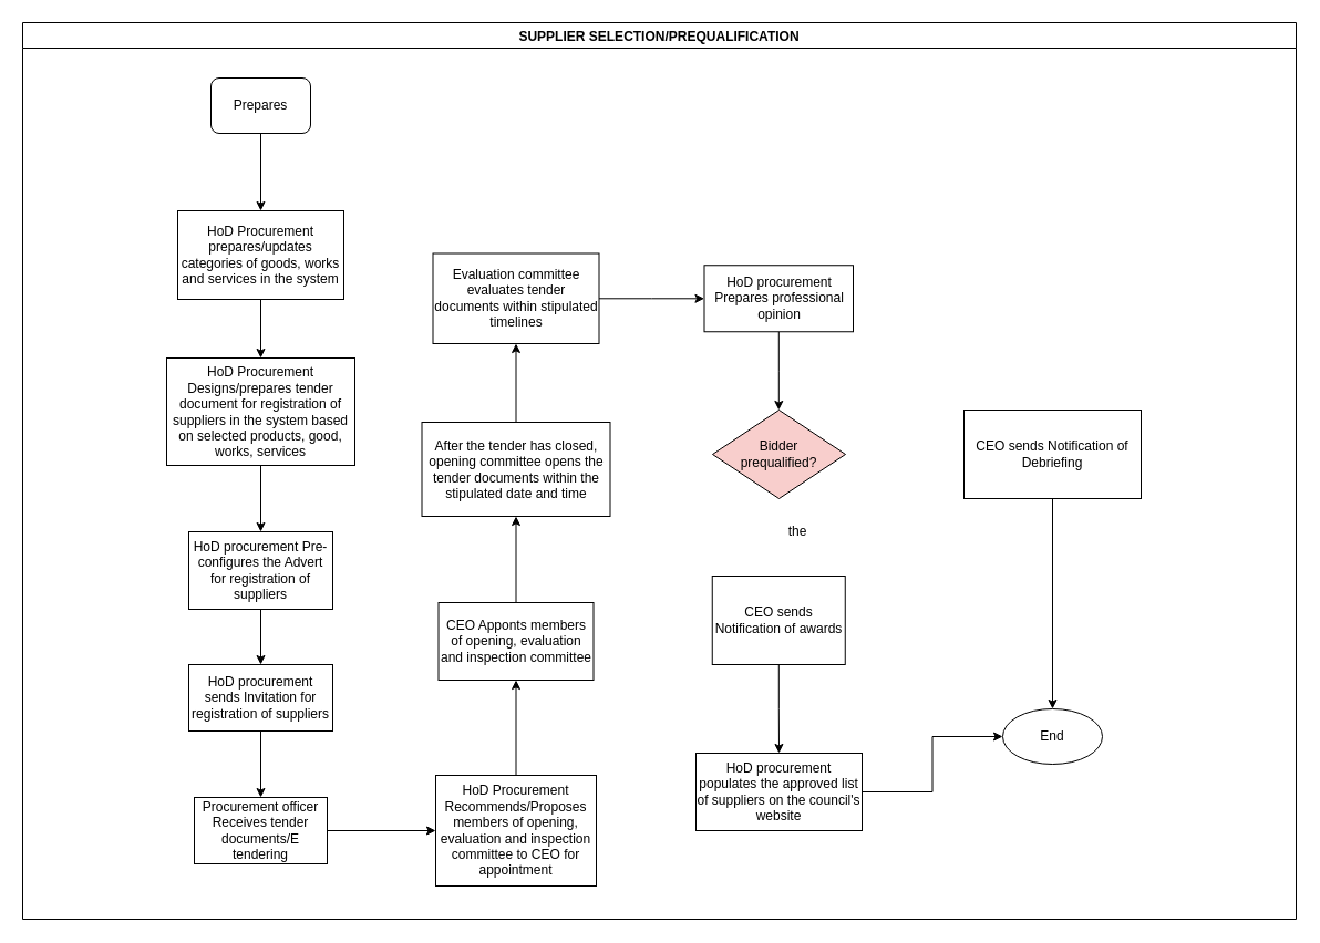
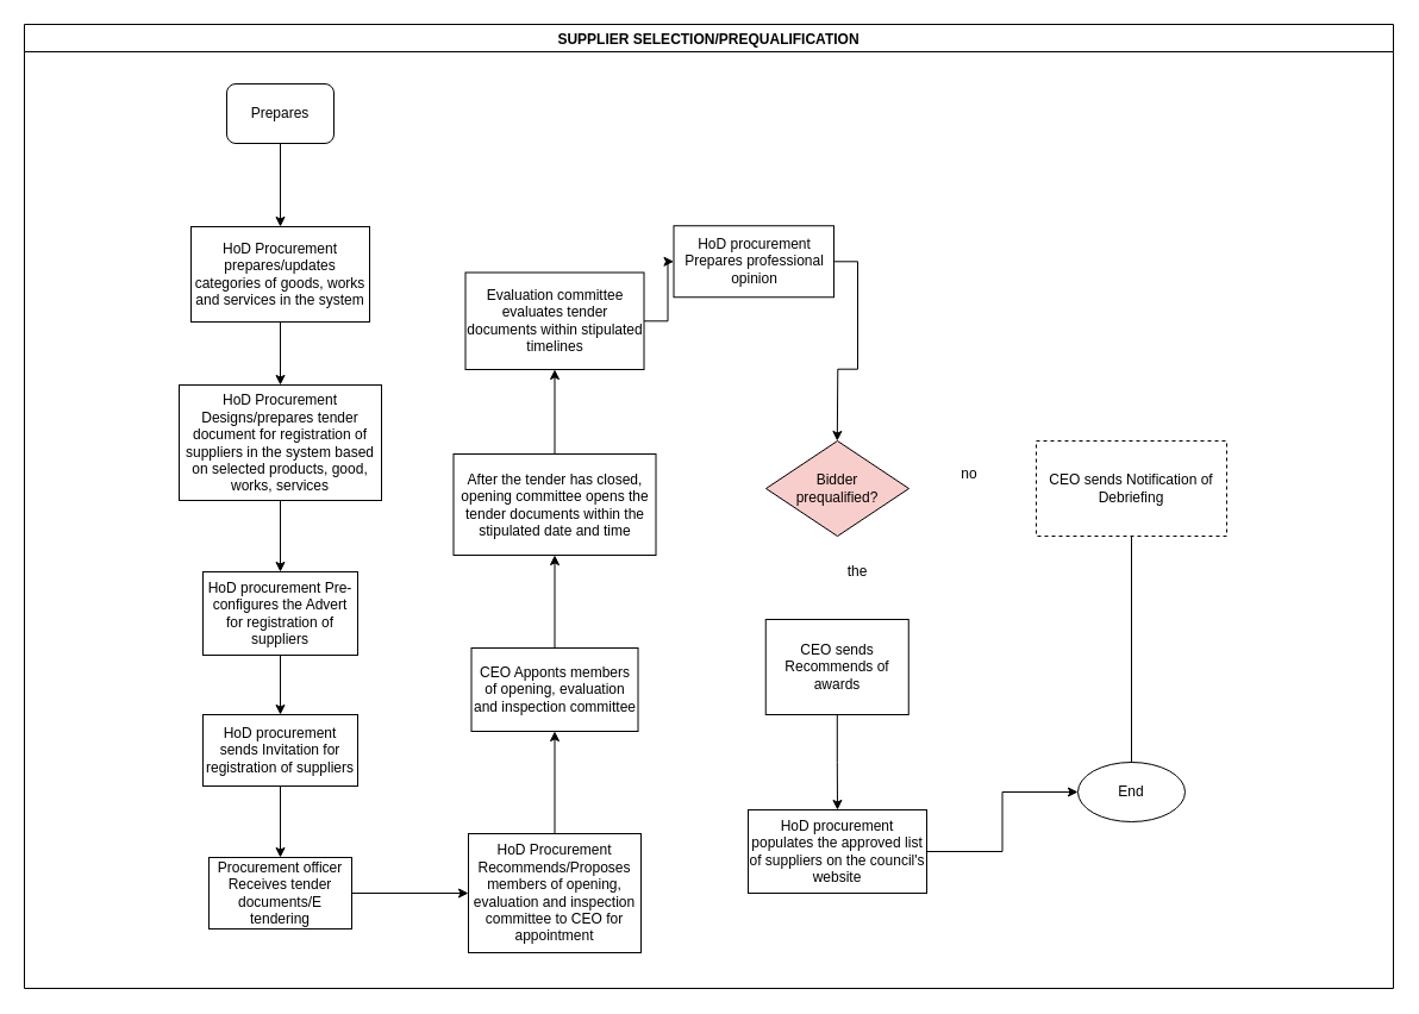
  <mxCell id="0" />
  <mxCell id="1" parent="0" />
  <mxCell id="2" value="SUPPLIER SELECTION/PREQUALIFICATION" style="swimlane;" vertex="1" parent="1"><mxGeometry x="20" y="20" width="1150" height="810" as="geometry" /></mxCell>
  <mxCell id="3" value="Prepares" style="rounded=1;whiteSpace=wrap;html=1;" vertex="1" parent="2"><mxGeometry x="170" y="50" width="90" height="50" as="geometry" /></mxCell>
  <mxCell id="4" value="HoD Procurement prepares/updates categories of goods, works and services in the system" style="rounded=0;whiteSpace=wrap;html=1;" vertex="1" parent="2"><mxGeometry x="140" y="170" width="150" height="80" as="geometry" /></mxCell>
  <mxCell id="5" value="" style="edgeStyle=orthogonalEdgeStyle;rounded=0;orthogonalLoop=1;jettySize=auto;html=1;entryX=0.5;entryY=0;entryDx=0;entryDy=0;" edge="1" parent="2" source="3" target="4"><mxGeometry relative="1" as="geometry"><mxPoint x="215" y="165" as="targetPoint" /></mxGeometry></mxCell>
  <mxCell id="6" value="HoD procurement Pre-configures the Advert for registration of suppliers" style="whiteSpace=wrap;html=1;rounded=0;" vertex="1" parent="2"><mxGeometry x="150" y="460" width="130" height="70" as="geometry" /></mxCell>
  <mxCell id="7" value="HoD procurement sends Invitation for registration of suppliers" style="whiteSpace=wrap;html=1;rounded=0;" vertex="1" parent="2"><mxGeometry x="150" y="580" width="130" height="60" as="geometry" /></mxCell>
  <mxCell id="8" value="" style="edgeStyle=orthogonalEdgeStyle;rounded=0;orthogonalLoop=1;jettySize=auto;html=1;" edge="1" parent="2" source="6" target="7"><mxGeometry relative="1" as="geometry" /></mxCell>
  <mxCell id="9" value="Procurement officer Receives tender documents/E tendering " style="whiteSpace=wrap;html=1;rounded=0;" vertex="1" parent="2"><mxGeometry x="155" y="700" width="120" height="60" as="geometry" /></mxCell>
  <mxCell id="10" value="" style="edgeStyle=orthogonalEdgeStyle;rounded=0;orthogonalLoop=1;jettySize=auto;html=1;" edge="1" parent="2" source="7" target="9"><mxGeometry relative="1" as="geometry" /></mxCell>
  <mxCell id="11" value="CEO Apponts members of opening, evaluation and inspection committee" style="whiteSpace=wrap;html=1;rounded=0;" vertex="1" parent="2"><mxGeometry x="375.5" y="524" width="140" height="70" as="geometry" /></mxCell>
  <mxCell id="12" value="After the tender has closed, opening committee opens the tender documents within the stipulated date and time" style="whiteSpace=wrap;html=1;rounded=0;" vertex="1" parent="2"><mxGeometry x="360.5" y="361" width="170" height="85" as="geometry" /></mxCell>
  <mxCell id="13" value="" style="edgeStyle=orthogonalEdgeStyle;rounded=0;orthogonalLoop=1;jettySize=auto;html=1;" edge="1" parent="2" source="11" target="12"><mxGeometry relative="1" as="geometry" /></mxCell>
  <mxCell id="14" value="Evaluation committee evaluates tender documents within stipulated timelines" style="whiteSpace=wrap;html=1;rounded=0;" vertex="1" parent="2"><mxGeometry x="370.5" y="208.5" width="150" height="81.5" as="geometry" /></mxCell>
  <mxCell id="15" value="" style="edgeStyle=orthogonalEdgeStyle;rounded=0;orthogonalLoop=1;jettySize=auto;html=1;" edge="1" parent="2" source="12" target="14"><mxGeometry relative="1" as="geometry" /></mxCell>
  <mxCell id="16" value="HoD procurement populates the approved list of suppliers on the council's website" style="whiteSpace=wrap;html=1;rounded=0;" vertex="1" parent="2"><mxGeometry x="608" y="660" width="150" height="70" as="geometry" /></mxCell>
  <mxCell id="17" value="End" style="ellipse;whiteSpace=wrap;html=1;" vertex="1" parent="2"><mxGeometry x="885" y="620" width="90" height="50" as="geometry" /></mxCell>
  <mxCell id="18" value="" style="edgeStyle=orthogonalEdgeStyle;rounded=0;orthogonalLoop=1;jettySize=auto;html=1;entryX=0;entryY=0.5;entryDx=0;entryDy=0;" edge="1" parent="2" source="16" target="17"><mxGeometry relative="1" as="geometry"><mxPoint x="682.75" y="665" as="targetPoint" /></mxGeometry></mxCell>
  <mxCell id="19" value="&lt;div&gt;Bidder&lt;/div&gt;&lt;div&gt;prequalified?&lt;br&gt;&lt;/div&gt;" style="rhombus;whiteSpace=wrap;html=1;fillColor=#f8cecc;" vertex="1" parent="2"><mxGeometry x="623" y="350" width="120" height="80" as="geometry" /></mxCell>
- <mxCell id="20" value="CEO sends Notification of awards" style="whiteSpace=wrap;html=1;rounded=0;" vertex="1" parent="2"><mxGeometry x="622.75" y="500" width="120" height="80" as="geometry" /></mxCell>
+ <mxCell id="20" value="CEO sends Recommends of awards" style="whiteSpace=wrap;html=1;rounded=0;" vertex="1" parent="2"><mxGeometry x="622.75" y="500" width="120" height="80" as="geometry" /></mxCell>
  <mxCell id="21" value="" style="edgeStyle=orthogonalEdgeStyle;rounded=0;orthogonalLoop=1;jettySize=auto;html=1;entryX=0.5;entryY=0;entryDx=0;entryDy=0;" edge="1" parent="2" source="20" target="16"><mxGeometry relative="1" as="geometry"><mxPoint x="822.75" y="540" as="targetPoint" /></mxGeometry></mxCell>
  <mxCell id="22" value="the" style="text;html=1;strokeColor=none;fillColor=none;align=center;verticalAlign=middle;whiteSpace=wrap;rounded=0;" vertex="1" parent="2"><mxGeometry x="680" y="450" width="40" height="20" as="geometry" /></mxCell>
  <mxCell id="23" value="" style="edgeStyle=orthogonalEdgeStyle;rounded=0;orthogonalLoop=1;jettySize=auto;html=1;" edge="1" parent="1" source="24" target="6"><mxGeometry relative="1" as="geometry" /></mxCell>
  <mxCell id="24" value="HoD Procurement Designs/prepares tender document for registration of suppliers in the system based on selected products, good, works, services" style="whiteSpace=wrap;html=1;rounded=0;" vertex="1" parent="1"><mxGeometry x="150" y="323" width="170" height="97" as="geometry" /></mxCell>
  <mxCell id="25" value="" style="edgeStyle=orthogonalEdgeStyle;rounded=0;orthogonalLoop=1;jettySize=auto;html=1;" edge="1" parent="1" source="4" target="24"><mxGeometry relative="1" as="geometry" /></mxCell>
  <mxCell id="26" value="" style="edgeStyle=orthogonalEdgeStyle;rounded=0;orthogonalLoop=1;jettySize=auto;html=1;" edge="1" parent="1" source="27" target="11"><mxGeometry relative="1" as="geometry" /></mxCell>
  <mxCell id="27" value="HoD Procurement Recommends/Proposes members of opening, evaluation and inspection committee to CEO for appointment" style="whiteSpace=wrap;html=1;rounded=0;" vertex="1" parent="1"><mxGeometry x="393" y="700" width="145" height="100" as="geometry" /></mxCell>
  <mxCell id="28" value="" style="edgeStyle=orthogonalEdgeStyle;rounded=0;orthogonalLoop=1;jettySize=auto;html=1;" edge="1" parent="1" source="9" target="27"><mxGeometry relative="1" as="geometry" /></mxCell>
  <mxCell id="29" value="" style="edgeStyle=orthogonalEdgeStyle;rounded=0;orthogonalLoop=1;jettySize=auto;html=1;" edge="1" parent="1" source="30"><mxGeometry relative="1" as="geometry"><mxPoint x="702.8" y="370" as="targetPoint" /></mxGeometry></mxCell>
- <mxCell id="30" value="HoD procurement Prepares professional opinion" style="whiteSpace=wrap;html=1;rounded=0;" vertex="1" parent="1"><mxGeometry x="635.5" y="239.25" width="134.5" height="60" as="geometry" /></mxCell>
+ <mxCell id="30" value="HoD procurement Prepares professional opinion" style="whiteSpace=wrap;html=1;rounded=0;" vertex="1" parent="1"><mxGeometry x="565.5" y="189.25" width="134.5" height="60" as="geometry" /></mxCell>
  <mxCell id="31" value="" style="edgeStyle=orthogonalEdgeStyle;rounded=0;orthogonalLoop=1;jettySize=auto;html=1;" edge="1" parent="1" source="14" target="30"><mxGeometry relative="1" as="geometry" /></mxCell>
- <mxCell id="32" value="" style="edgeStyle=orthogonalEdgeStyle;rounded=0;orthogonalLoop=1;jettySize=auto;html=1;entryX=0.5;entryY=0;entryDx=0;entryDy=0;" edge="1" parent="1" source="33" target="17"><mxGeometry relative="1" as="geometry"><mxPoint x="950" y="540" as="targetPoint" /></mxGeometry></mxCell>
- <mxCell id="33" value="CEO sends Notification of Debriefing " style="whiteSpace=wrap;html=1;rounded=0;" vertex="1" parent="1"><mxGeometry x="870" y="370" width="160" height="80" as="geometry" /></mxCell>
+ <mxCell id="32" value="" style="edgeStyle=orthogonalEdgeStyle;rounded=0;orthogonalLoop=1;jettySize=auto;html=1;entryX=0.5;entryY=0;entryDx=0;entryDy=0;endArrow=none;" edge="1" parent="1" source="33" target="17"><mxGeometry relative="1" as="geometry"><mxPoint x="950" y="540" as="targetPoint" /></mxGeometry></mxCell>
+ <mxCell id="33" value="CEO sends Notification of Debriefing " style="whiteSpace=wrap;html=1;rounded=0;dashed=1;" vertex="1" parent="1"><mxGeometry x="870" y="370" width="160" height="80" as="geometry" /></mxCell>
+ <mxCell id="34" value="no" style="text;html=1;strokeColor=none;fillColor=none;align=center;verticalAlign=middle;whiteSpace=wrap;rounded=0;" vertex="1" parent="1"><mxGeometry x="794" y="388" width="40" height="20" as="geometry" /></mxCell>
